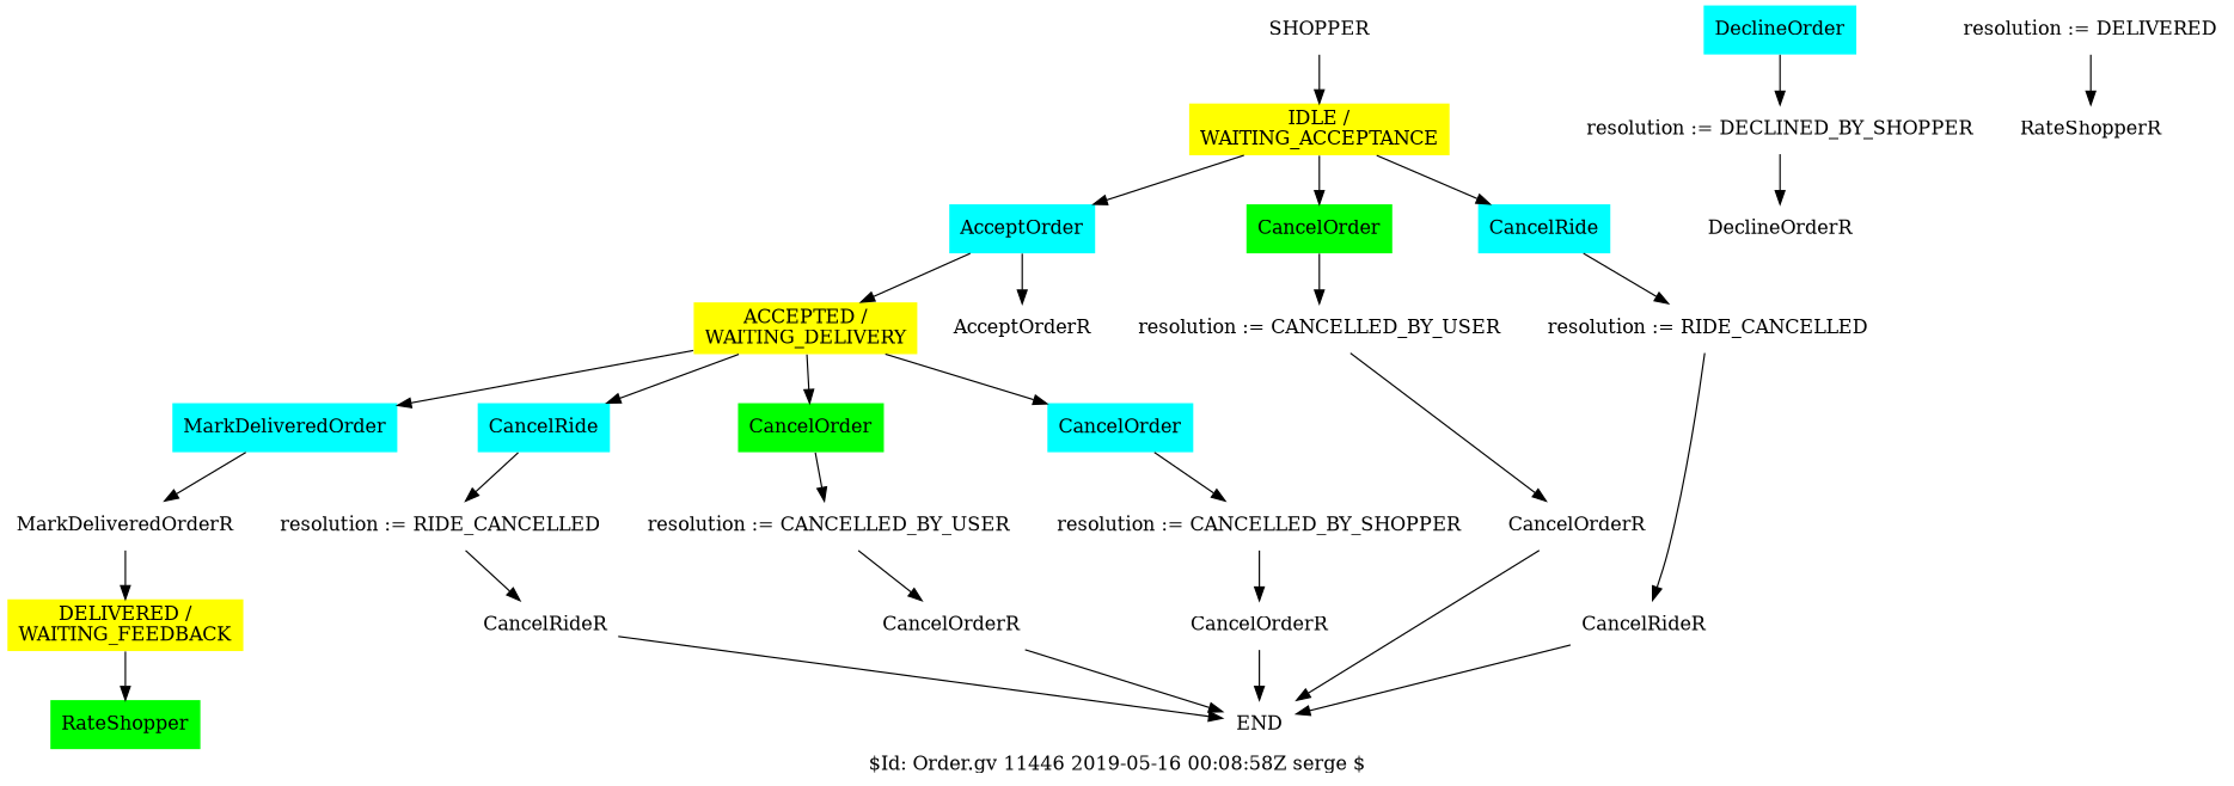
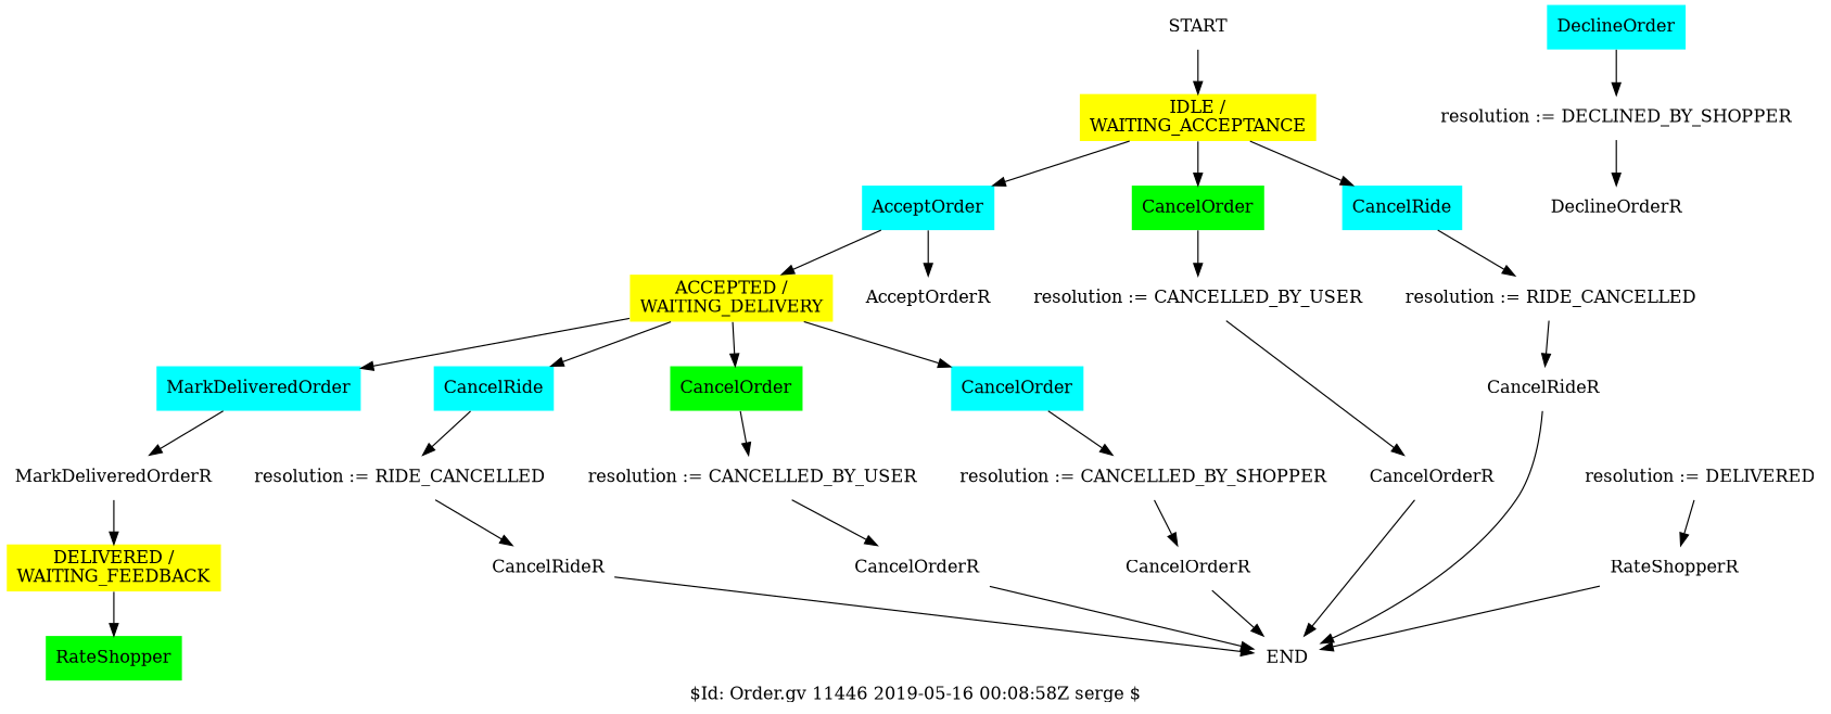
  digraph {
    label="$Id: Order.gv 11446 2019-05-16 00:08:58Z serge $"
    splines=true
    node [fillcolor=white peripheries=0 shape=sdl_task style=filled]
-   START [shape=sdl_start label=SHOPPER]
+   START [shape=sdl_start]
    n2 [fillcolor=yellow label="IDLE /\nWAITING_ACCEPTANCE" shape=sdl_state]
    n3 [fillcolor=cyan label=AcceptOrder shape=sdl_input_from_right]
    n4 [fillcolor=green label=CancelOrder shape=sdl_input_from_left]
    n5 [fillcolor=cyan label=CancelRide shape=sdl_input_from_right]
    n6 [fillcolor=yellow label="ACCEPTED /\nWAITING_DELIVERY" shape=sdl_state]
    n7 [label=AcceptOrderR shape=sdl_output_to_right]
    n8 [fillcolor=cyan label=DeclineOrder shape=sdl_input_from_right]
    n9 [label="resolution := DECLINED_BY_SHOPPER"]
    n10 [label="resolution := CANCELLED_BY_USER"]
    n11 [label="resolution := RIDE_CANCELLED"]
    n12 [fillcolor=cyan label=MarkDeliveredOrder shape=sdl_input_from_right]
    n13 [fillcolor=cyan label=CancelRide shape=sdl_input_from_right]
    n14 [fillcolor=green label=CancelOrder shape=sdl_input_from_left]
    n15 [fillcolor=cyan label=CancelOrder shape=sdl_input_from_right]
    n16 [label=MarkDeliveredOrderR shape=sdl_output_to_right]
    n17 [label="resolution := RIDE_CANCELLED"]
    n18 [label="resolution := CANCELLED_BY_USER"]
    n19 [label="resolution := CANCELLED_BY_SHOPPER"]
    n20 [fillcolor=yellow label="DELIVERED /\nWAITING_FEEDBACK" shape=sdl_state]
    n21 [fillcolor=green label=RateShopper shape=sdl_input_from_left]
    END [shape=sdl_stop style=solid]
    n23 [label=DeclineOrderR shape=sdl_output_to_right]
    n24 [label=CancelOrderR shape=sdl_output_to_left]
    n25 [label=CancelRideR shape=sdl_output_to_right]
    n26 [label=CancelRideR shape=sdl_output_to_right]
    n27 [label=CancelOrderR shape=sdl_output_to_left]
    n28 [label=CancelOrderR shape=sdl_output_to_right]
    n29 [label="resolution := DELIVERED"]
    n30 [label=RateShopperR shape=sdl_output_to_left]
    START -> n2
    n2 -> n3
    n2 -> n4
    n2 -> n5
    n3 -> n6
    n3 -> n7
    n4 -> n10
    n5 -> n11
    n6 -> n12
    n6 -> n13
    n6 -> n14
    n6 -> n15
    n8 -> n9
    n9 -> n23
    n10 -> n24
    n11 -> n25
    n12 -> n16
    n13 -> n17
    n14 -> n18
    n15 -> n19
    n16 -> n20
    n17 -> n26
    n18 -> n27
    n19 -> n28
    n20 -> n21
    n24 -> END
    n25 -> END
    n26 -> END
    n27 -> END
    n28 -> END
    n29 -> n30
+   n30 -> END
  }
